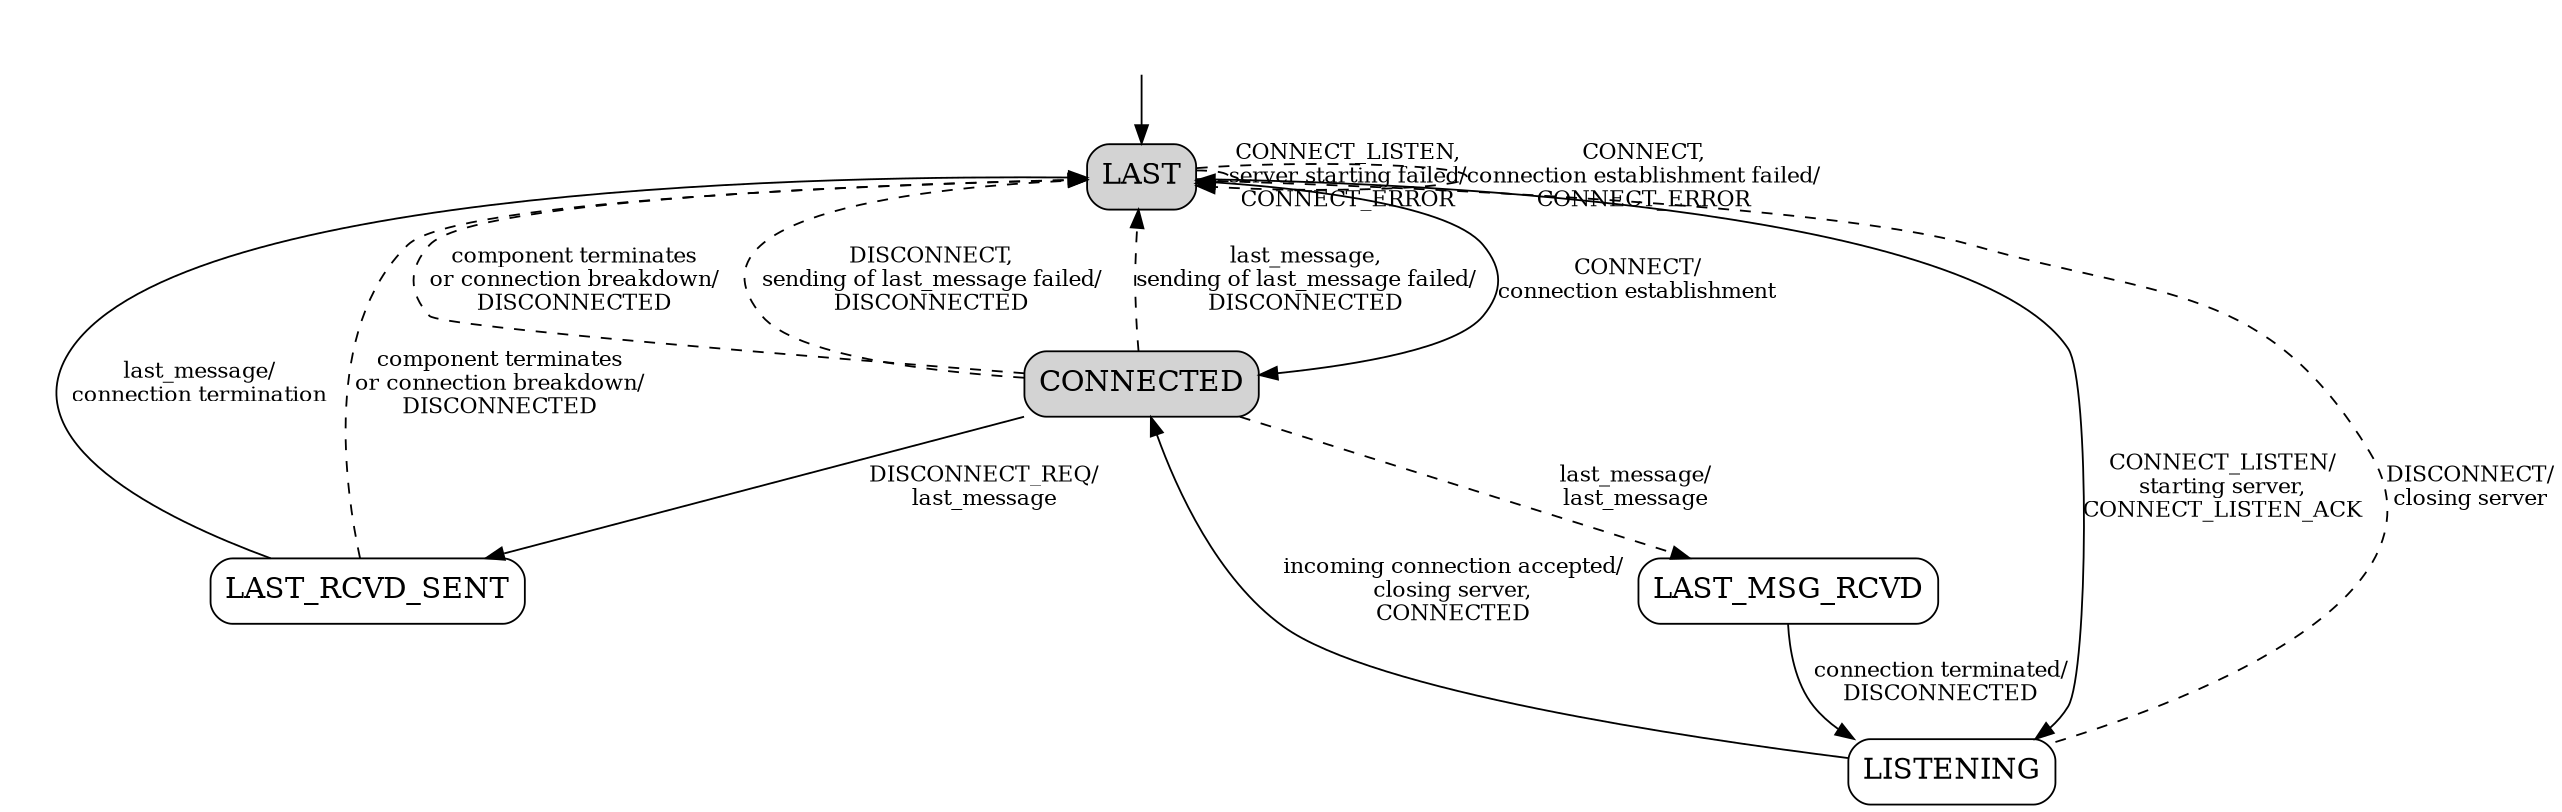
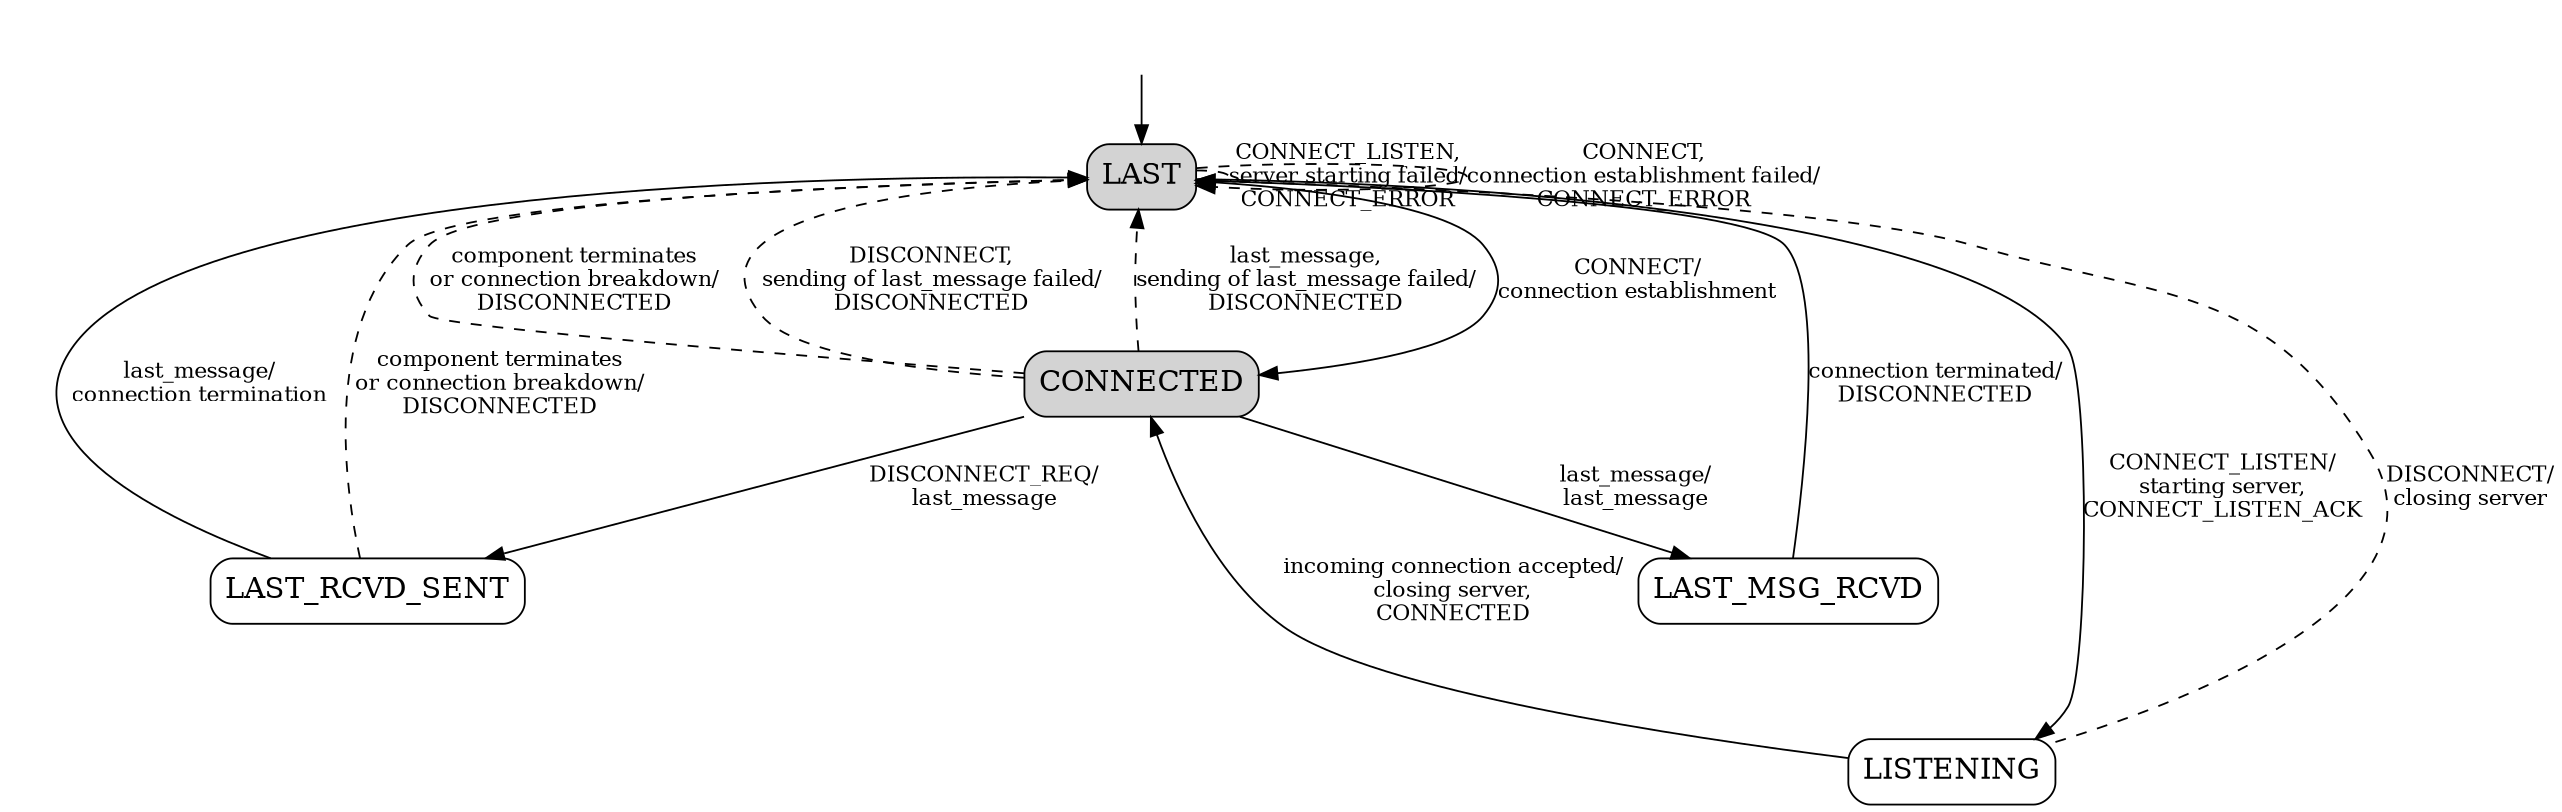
  digraph {
    node [fontsize=16 style=rounded shape=box]
    edge [fontsize=12]
    START [style=invis shape=""]
    n2 [label=LAST style="filled,rounded"]
    CONNECTED [style="filled,rounded"]
    LISTENING
    n5 [label=LAST_RCVD_SENT]
    LAST_MSG_RCVD
    START -> n2 [arrowtail=odot]
    n2 -> n2 [label="CONNECT_LISTEN,\nserver starting failed/\nCONNECT_ERROR" style=dashed]
    n2 -> n2 [label="CONNECT,\nconnection establishment failed/\nCONNECT_ERROR" style=dashed]
    n2 -> CONNECTED [label="CONNECT/\nconnection establishment"]
    n2 -> LISTENING [label="CONNECT_LISTEN/\nstarting server,\nCONNECT_LISTEN_ACK"]
    CONNECTED -> n2 [label="component terminates\nor connection breakdown/\nDISCONNECTED" style=dashed]
    CONNECTED -> n2 [label="DISCONNECT,\nsending of last_message failed/\nDISCONNECTED" style=dashed]
    CONNECTED -> n2 [label="last_message,\nsending of last_message failed/\nDISCONNECTED" style=dashed]
    CONNECTED -> n5 [label="DISCONNECT_REQ/\nlast_message"]
-   CONNECTED -> LAST_MSG_RCVD [label="last_message/\nlast_message" style=dashed]
+   CONNECTED -> LAST_MSG_RCVD [label="last_message/\nlast_message"]
    LISTENING -> n2 [label="DISCONNECT/\nclosing server" style=dashed]
    LISTENING -> CONNECTED [label="incoming connection accepted/\nclosing server,\nCONNECTED"]
    n5 -> n2 [label="last_message/\nconnection termination"]
    n5 -> n2 [label="component terminates\nor connection breakdown/\nDISCONNECTED" style=dashed]
-   LAST_MSG_RCVD -> LISTENING [label="connection terminated/\nDISCONNECTED"]
+   LAST_MSG_RCVD -> n2 [label="connection terminated/\nDISCONNECTED"]
  }
